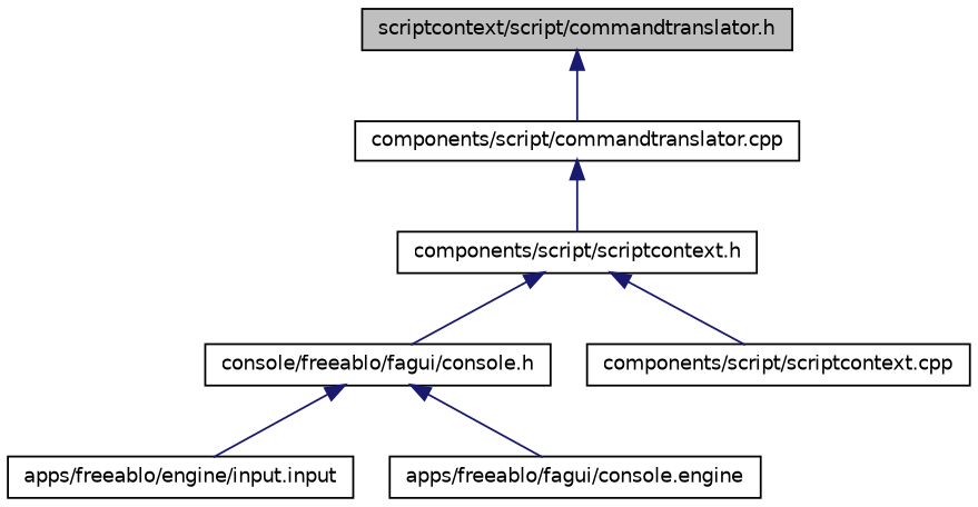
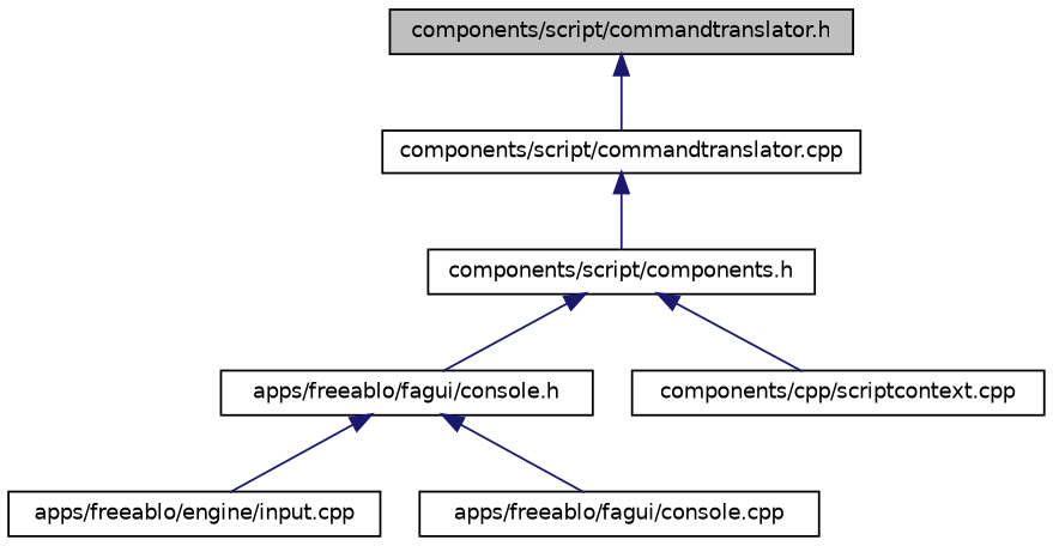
  digraph {
    node [color=black fillcolor=white fontname=Helvetica fontsize=10 shape=record style=filled]
    edge [color=midnightblue dir=back fontname=Helvetica fontsize=10 labelfontname=Helvetica labelfontsize=10 style=solid]
-   n1 [fillcolor=grey75 fontcolor=black height=0.2 label="scriptcontext/script/commandtranslator.h" width=0.4]
+   n1 [fillcolor=grey75 fontcolor=black height=0.2 label="components/script/commandtranslator.h" width=0.4]
    n2 [height=0.2 label="components/script/commandtranslator.cpp" width=0.4]
-   n3 [height=0.2 label="components/script/scriptcontext.h" width=0.4]
-   n4 [height=0.2 label="console/freeablo/fagui/console.h" width=0.4]
-   n5 [height=0.2 label="components/script/scriptcontext.cpp" width=0.4]
-   n6 [height=0.2 label="apps/freeablo/engine/input.input" width=0.4]
-   n7 [height=0.2 label="apps/freeablo/fagui/console.engine" width=0.4]
+   n3 [height=0.2 label="components/script/components.h" width=0.4]
+   n4 [height=0.2 label="apps/freeablo/fagui/console.h" width=0.4]
+   n5 [height=0.2 label="components/cpp/scriptcontext.cpp" width=0.4]
+   n6 [height=0.2 label="apps/freeablo/engine/input.cpp" width=0.4]
+   n7 [height=0.2 label="apps/freeablo/fagui/console.cpp" width=0.4]
    n1 -> n2
    n2 -> n3
    n3 -> n4
    n3 -> n5
    n4 -> n6
    n4 -> n7
  }
